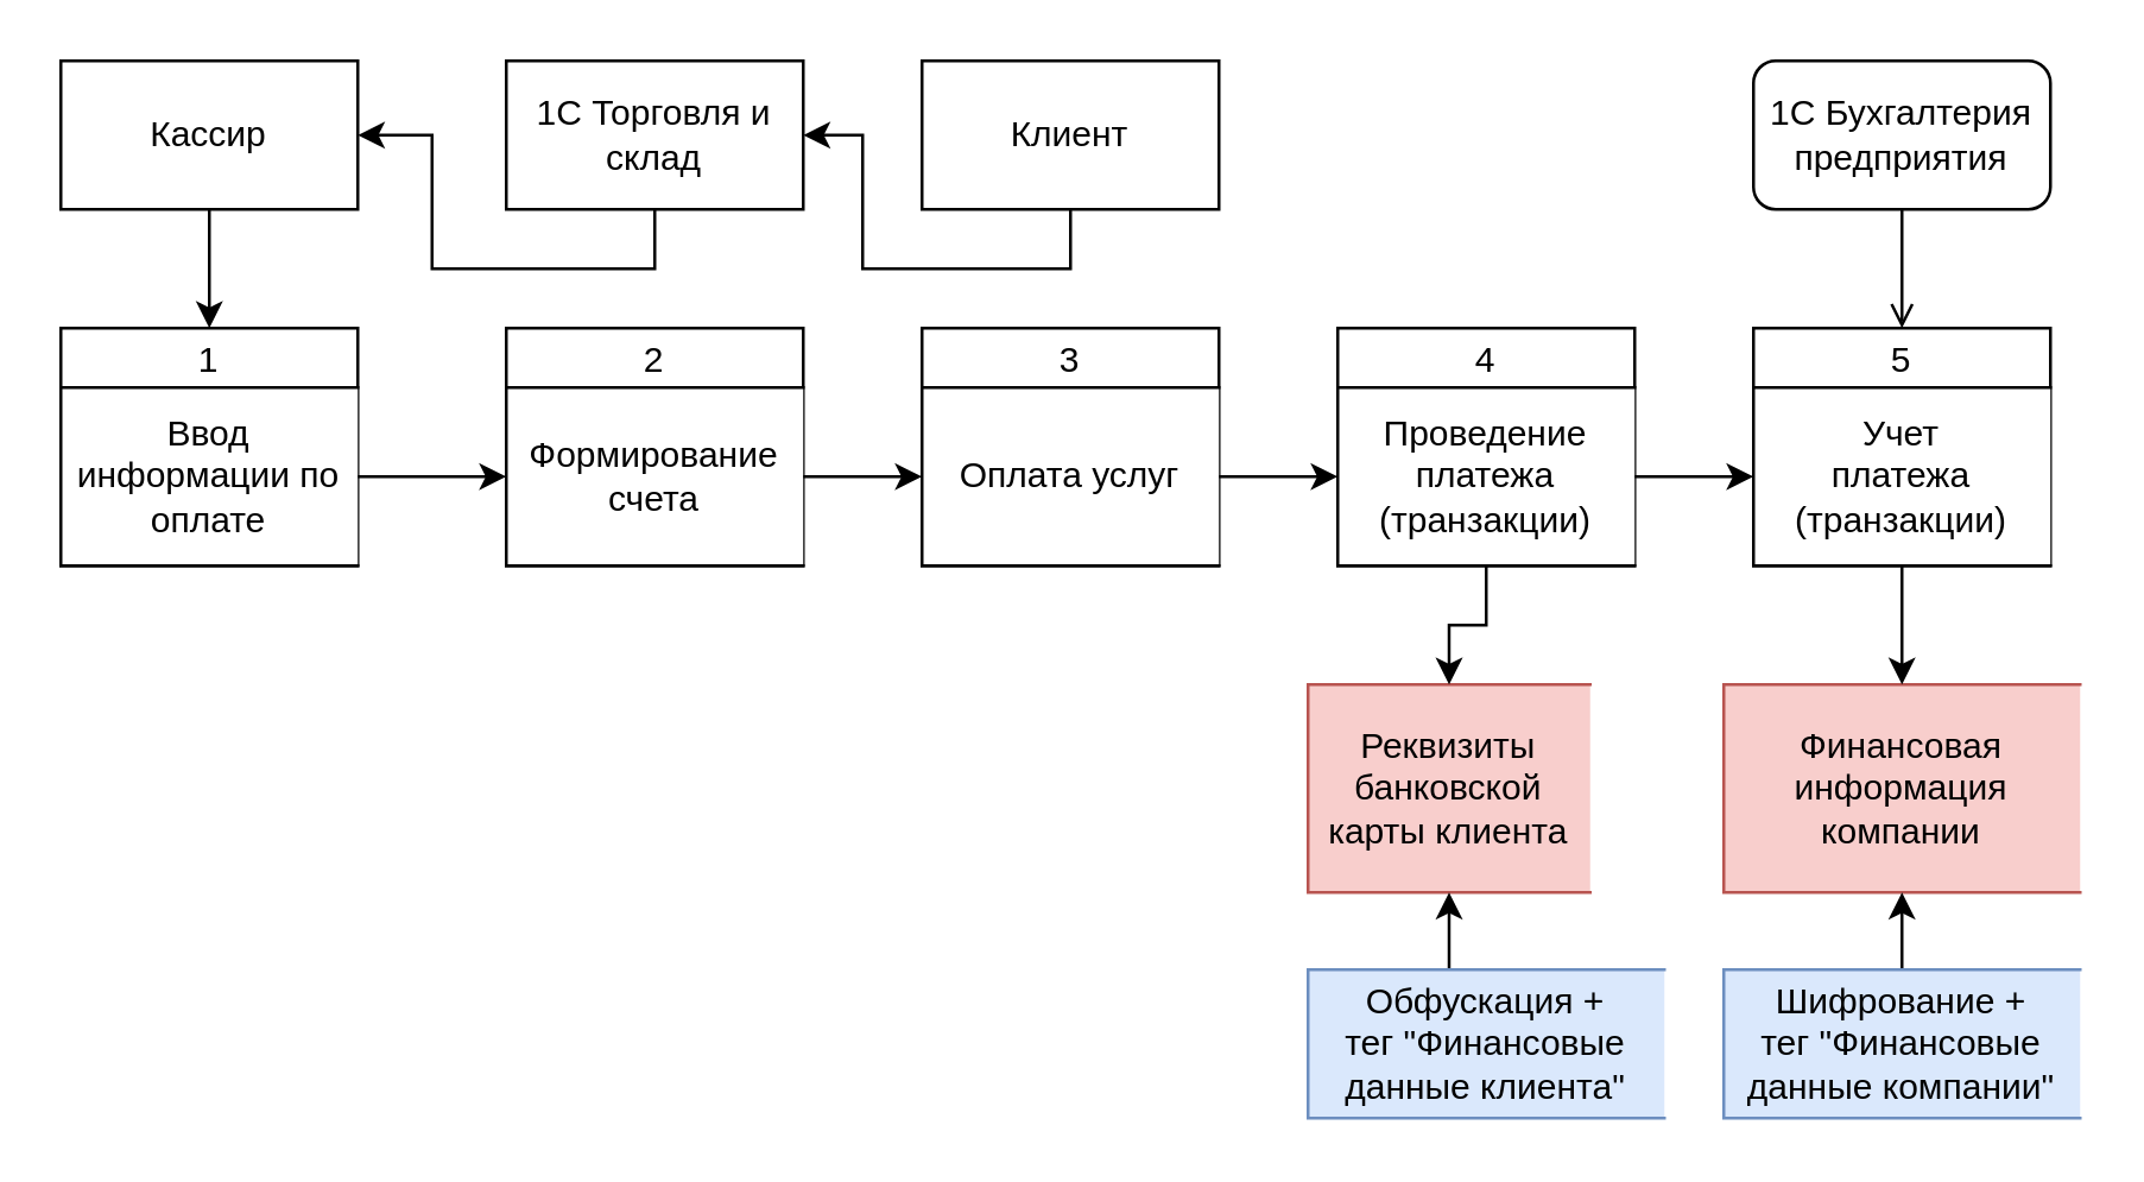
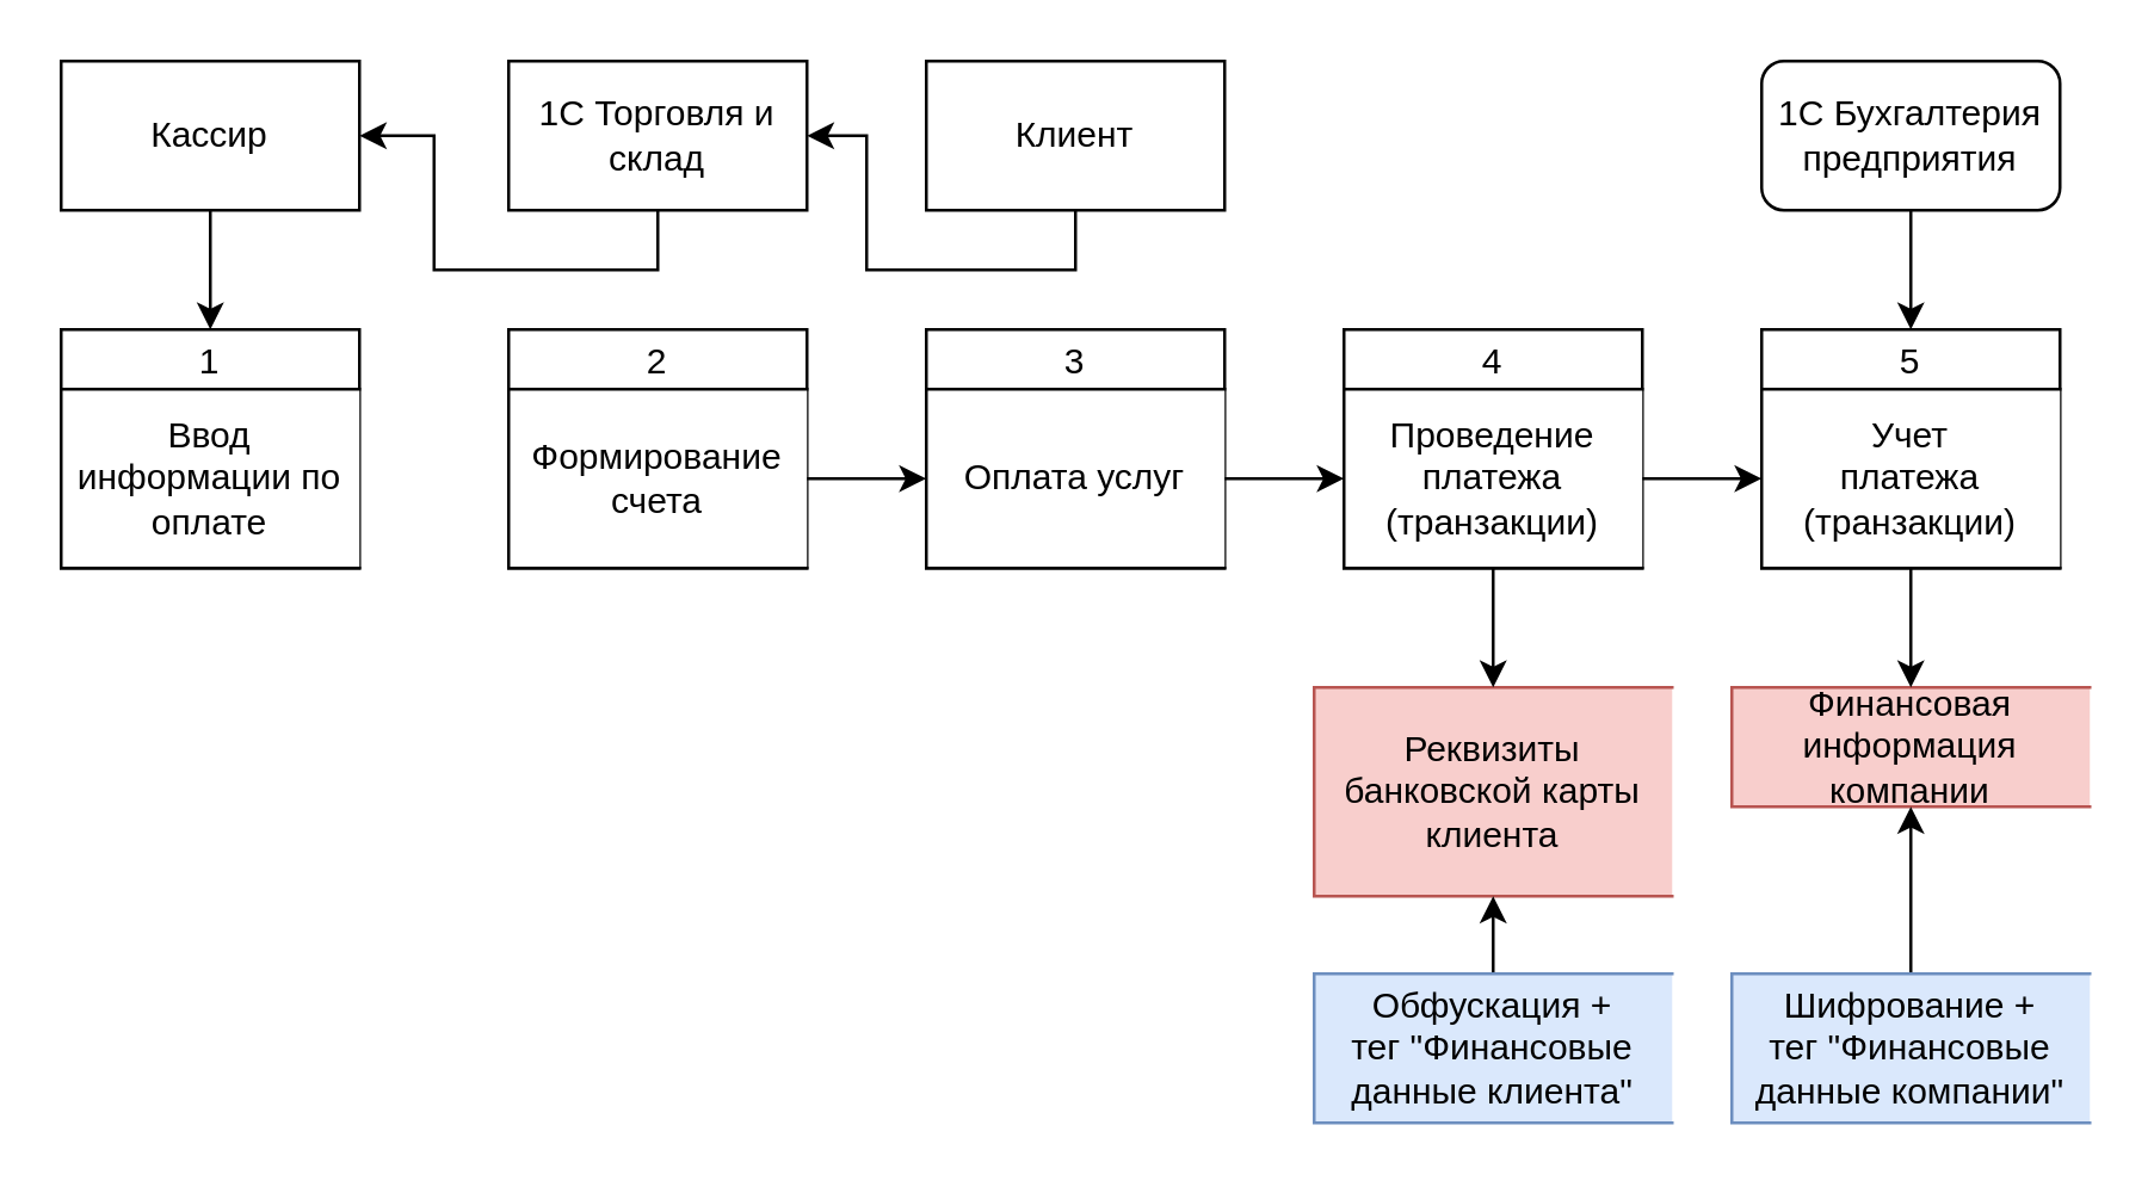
  <mxCell id="0" />
  <mxCell id="1" parent="0" />
  <mxCell id="2" value="3" style="swimlane;fontStyle=0;childLayout=stackLayout;horizontal=1;startSize=20;fillColor=#ffffff;horizontalStack=0;resizeParent=1;resizeParentMax=0;resizeLast=0;collapsible=0;marginBottom=0;swimlaneFillColor=#ffffff;" vertex="1" parent="1"><mxGeometry x="310" y="110" width="100" height="80" as="geometry" /></mxCell>
  <mxCell id="3" value="Оплата услуг" style="html=1;dashed=0;whiteSpace=wrap;shape=partialRectangle;right=0;" vertex="1" parent="2"><mxGeometry y="20" width="100" height="60" as="geometry" /></mxCell>
  <mxCell id="4" style="edgeStyle=orthogonalEdgeStyle;rounded=0;orthogonalLoop=1;jettySize=auto;html=1;exitX=0.5;exitY=1;exitDx=0;exitDy=0;entryX=0.5;entryY=0;entryDx=0;entryDy=0;" edge="1" parent="1" source="5" target="8"><mxGeometry relative="1" as="geometry" /></mxCell>
  <mxCell id="5" value="Кассир" style="html=1;dashed=0;whiteSpace=wrap;" vertex="1" parent="1"><mxGeometry x="20" y="20" width="100" height="50" as="geometry" /></mxCell>
  <mxCell id="6" style="edgeStyle=orthogonalEdgeStyle;rounded=0;orthogonalLoop=1;jettySize=auto;html=1;exitX=0.5;exitY=1;exitDx=0;exitDy=0;" edge="1" parent="1" source="7" target="13"><mxGeometry relative="1" as="geometry" /></mxCell>
  <mxCell id="7" value="Клиент" style="html=1;dashed=0;whiteSpace=wrap;" vertex="1" parent="1"><mxGeometry x="310" y="20" width="100" height="50" as="geometry" /></mxCell>
  <mxCell id="8" value="1" style="swimlane;fontStyle=0;childLayout=stackLayout;horizontal=1;startSize=20;fillColor=#ffffff;horizontalStack=0;resizeParent=1;resizeParentMax=0;resizeLast=0;collapsible=0;marginBottom=0;swimlaneFillColor=#ffffff;" vertex="1" parent="1"><mxGeometry x="20" y="110" width="100" height="80" as="geometry" /></mxCell>
  <mxCell id="9" value="Ввод информации по оплате" style="html=1;dashed=0;whiteSpace=wrap;shape=partialRectangle;right=0;" vertex="1" parent="8"><mxGeometry y="20" width="100" height="60" as="geometry" /></mxCell>
  <mxCell id="10" value="2" style="swimlane;fontStyle=0;childLayout=stackLayout;horizontal=1;startSize=20;fillColor=#ffffff;horizontalStack=0;resizeParent=1;resizeParentMax=0;resizeLast=0;collapsible=0;marginBottom=0;swimlaneFillColor=#ffffff;" vertex="1" parent="1"><mxGeometry x="170" y="110" width="100" height="80" as="geometry" /></mxCell>
  <mxCell id="11" value="Формирование счета" style="html=1;dashed=0;whiteSpace=wrap;shape=partialRectangle;right=0;" vertex="1" parent="10"><mxGeometry y="20" width="100" height="60" as="geometry" /></mxCell>
  <mxCell id="12" style="edgeStyle=orthogonalEdgeStyle;rounded=0;orthogonalLoop=1;jettySize=auto;html=1;exitX=0.5;exitY=1;exitDx=0;exitDy=0;" edge="1" parent="1" source="13" target="5"><mxGeometry relative="1" as="geometry" /></mxCell>
  <mxCell id="13" value="1С Торговля и склад" style="html=1;dashed=0;whiteSpace=wrap;" vertex="1" parent="1"><mxGeometry x="170" y="20" width="100" height="50" as="geometry" /></mxCell>
- <mxCell id="14" style="edgeStyle=orthogonalEdgeStyle;rounded=0;orthogonalLoop=1;jettySize=auto;html=1;exitX=1;exitY=0.5;exitDx=0;exitDy=0;entryX=0;entryY=0.5;entryDx=0;entryDy=0;" edge="1" parent="1" source="9" target="11"><mxGeometry relative="1" as="geometry" /></mxCell>
  <mxCell id="15" style="edgeStyle=orthogonalEdgeStyle;rounded=0;orthogonalLoop=1;jettySize=auto;html=1;exitX=1;exitY=0.5;exitDx=0;exitDy=0;entryX=0;entryY=0.5;entryDx=0;entryDy=0;" edge="1" parent="1" source="11" target="3"><mxGeometry relative="1" as="geometry" /></mxCell>
  <mxCell id="16" value="4" style="swimlane;fontStyle=0;childLayout=stackLayout;horizontal=1;startSize=20;fillColor=#ffffff;horizontalStack=0;resizeParent=1;resizeParentMax=0;resizeLast=0;collapsible=0;marginBottom=0;swimlaneFillColor=#ffffff;" vertex="1" parent="1"><mxGeometry x="450" y="110" width="100" height="80" as="geometry" /></mxCell>
  <mxCell id="17" value="Проведение платежа (транзакции)" style="html=1;dashed=0;whiteSpace=wrap;shape=partialRectangle;right=0;" vertex="1" parent="16"><mxGeometry y="20" width="100" height="60" as="geometry" /></mxCell>
  <mxCell id="18" style="edgeStyle=orthogonalEdgeStyle;rounded=0;orthogonalLoop=1;jettySize=auto;html=1;exitX=1;exitY=0.5;exitDx=0;exitDy=0;entryX=0;entryY=0.5;entryDx=0;entryDy=0;" edge="1" parent="1" source="3" target="17"><mxGeometry relative="1" as="geometry" /></mxCell>
- <mxCell id="19" style="edgeStyle=orthogonalEdgeStyle;rounded=0;orthogonalLoop=1;jettySize=auto;html=1;exitX=0.5;exitY=1;exitDx=0;exitDy=0;entryX=0.5;entryY=0;entryDx=0;entryDy=0;endArrow=open;" edge="1" parent="1" source="20" target="21"><mxGeometry relative="1" as="geometry" /></mxCell>
+ <mxCell id="19" style="edgeStyle=orthogonalEdgeStyle;rounded=0;orthogonalLoop=1;jettySize=auto;html=1;exitX=0.5;exitY=1;exitDx=0;exitDy=0;entryX=0.5;entryY=0;entryDx=0;entryDy=0;" edge="1" parent="1" source="20" target="21"><mxGeometry relative="1" as="geometry" /></mxCell>
  <mxCell id="20" value="1С Бухгалтерия предприятия" style="html=1;dashed=0;whiteSpace=wrap;rounded=1;" vertex="1" parent="1"><mxGeometry x="590" y="20" width="100" height="50" as="geometry" /></mxCell>
  <mxCell id="21" value="5" style="swimlane;fontStyle=0;childLayout=stackLayout;horizontal=1;startSize=20;fillColor=#ffffff;horizontalStack=0;resizeParent=1;resizeParentMax=0;resizeLast=0;collapsible=0;marginBottom=0;swimlaneFillColor=#ffffff;" vertex="1" parent="1"><mxGeometry x="590" y="110" width="100" height="80" as="geometry" /></mxCell>
  <mxCell id="22" value="Учет&lt;br&gt;платежа (транзакции)" style="html=1;dashed=0;whiteSpace=wrap;shape=partialRectangle;right=0;" vertex="1" parent="21"><mxGeometry y="20" width="100" height="60" as="geometry" /></mxCell>
  <mxCell id="23" style="edgeStyle=orthogonalEdgeStyle;rounded=0;orthogonalLoop=1;jettySize=auto;html=1;exitX=1;exitY=0.5;exitDx=0;exitDy=0;entryX=0;entryY=0.5;entryDx=0;entryDy=0;" edge="1" parent="1" source="17" target="22"><mxGeometry relative="1" as="geometry" /></mxCell>
- <mxCell id="24" value="Реквизиты банковской карты клиента" style="html=1;dashed=0;whiteSpace=wrap;shape=partialRectangle;right=0;fontSize=12;fillColor=#f8cecc;strokeColor=#b85450;" vertex="1" parent="1"><mxGeometry x="440" y="230" width="95" height="70" as="geometry" /></mxCell>
+ <mxCell id="24" value="Реквизиты банковской карты клиента" style="html=1;dashed=0;whiteSpace=wrap;shape=partialRectangle;right=0;fontSize=12;fillColor=#f8cecc;strokeColor=#b85450;" vertex="1" parent="1"><mxGeometry x="440" y="230" width="120" height="70" as="geometry" /></mxCell>
  <mxCell id="25" style="edgeStyle=orthogonalEdgeStyle;rounded=0;orthogonalLoop=1;jettySize=auto;html=1;exitX=0.5;exitY=1;exitDx=0;exitDy=0;entryX=0.5;entryY=0;entryDx=0;entryDy=0;" edge="1" parent="1" source="17" target="24"><mxGeometry relative="1" as="geometry" /></mxCell>
- <mxCell id="26" value="Финансовая информация компании" style="html=1;dashed=0;whiteSpace=wrap;shape=partialRectangle;right=0;fontSize=12;fillColor=#f8cecc;strokeColor=#b85450;" vertex="1" parent="1"><mxGeometry x="580" y="230" width="120" height="70" as="geometry" /></mxCell>
+ <mxCell id="26" value="Финансовая информация компании" style="html=1;dashed=0;whiteSpace=wrap;shape=partialRectangle;right=0;fontSize=12;fillColor=#f8cecc;strokeColor=#b85450;" vertex="1" parent="1"><mxGeometry x="580" y="230" width="120" height="40" as="geometry" /></mxCell>
  <mxCell id="27" style="edgeStyle=orthogonalEdgeStyle;rounded=0;orthogonalLoop=1;jettySize=auto;html=1;exitX=0.5;exitY=1;exitDx=0;exitDy=0;entryX=0.5;entryY=0;entryDx=0;entryDy=0;" edge="1" parent="1" source="22" target="26"><mxGeometry relative="1" as="geometry" /></mxCell>
  <mxCell id="28" style="edgeStyle=orthogonalEdgeStyle;rounded=0;orthogonalLoop=1;jettySize=auto;html=1;exitX=0.5;exitY=0;exitDx=0;exitDy=0;entryX=0.5;entryY=1;entryDx=0;entryDy=0;" edge="1" parent="1" source="29" target="24"><mxGeometry relative="1" as="geometry" /></mxCell>
  <mxCell id="29" value="Обфускация +&lt;br&gt;тег &quot;Финансовые данные клиента&quot;" style="html=1;dashed=0;whiteSpace=wrap;shape=partialRectangle;right=0;fillColor=#dae8fc;strokeColor=#6c8ebf;" vertex="1" parent="1"><mxGeometry x="440" y="326" width="120" height="50" as="geometry" /></mxCell>
  <mxCell id="30" style="edgeStyle=orthogonalEdgeStyle;rounded=0;orthogonalLoop=1;jettySize=auto;html=1;exitX=0.5;exitY=0;exitDx=0;exitDy=0;entryX=0.5;entryY=1;entryDx=0;entryDy=0;" edge="1" parent="1" source="31" target="26"><mxGeometry relative="1" as="geometry" /></mxCell>
  <mxCell id="31" value="Шифрование +&lt;br&gt;тег &quot;Финансовые данные компании&quot;" style="html=1;dashed=0;whiteSpace=wrap;shape=partialRectangle;right=0;fillColor=#dae8fc;strokeColor=#6c8ebf;" vertex="1" parent="1"><mxGeometry x="580" y="326" width="120" height="50" as="geometry" /></mxCell>
